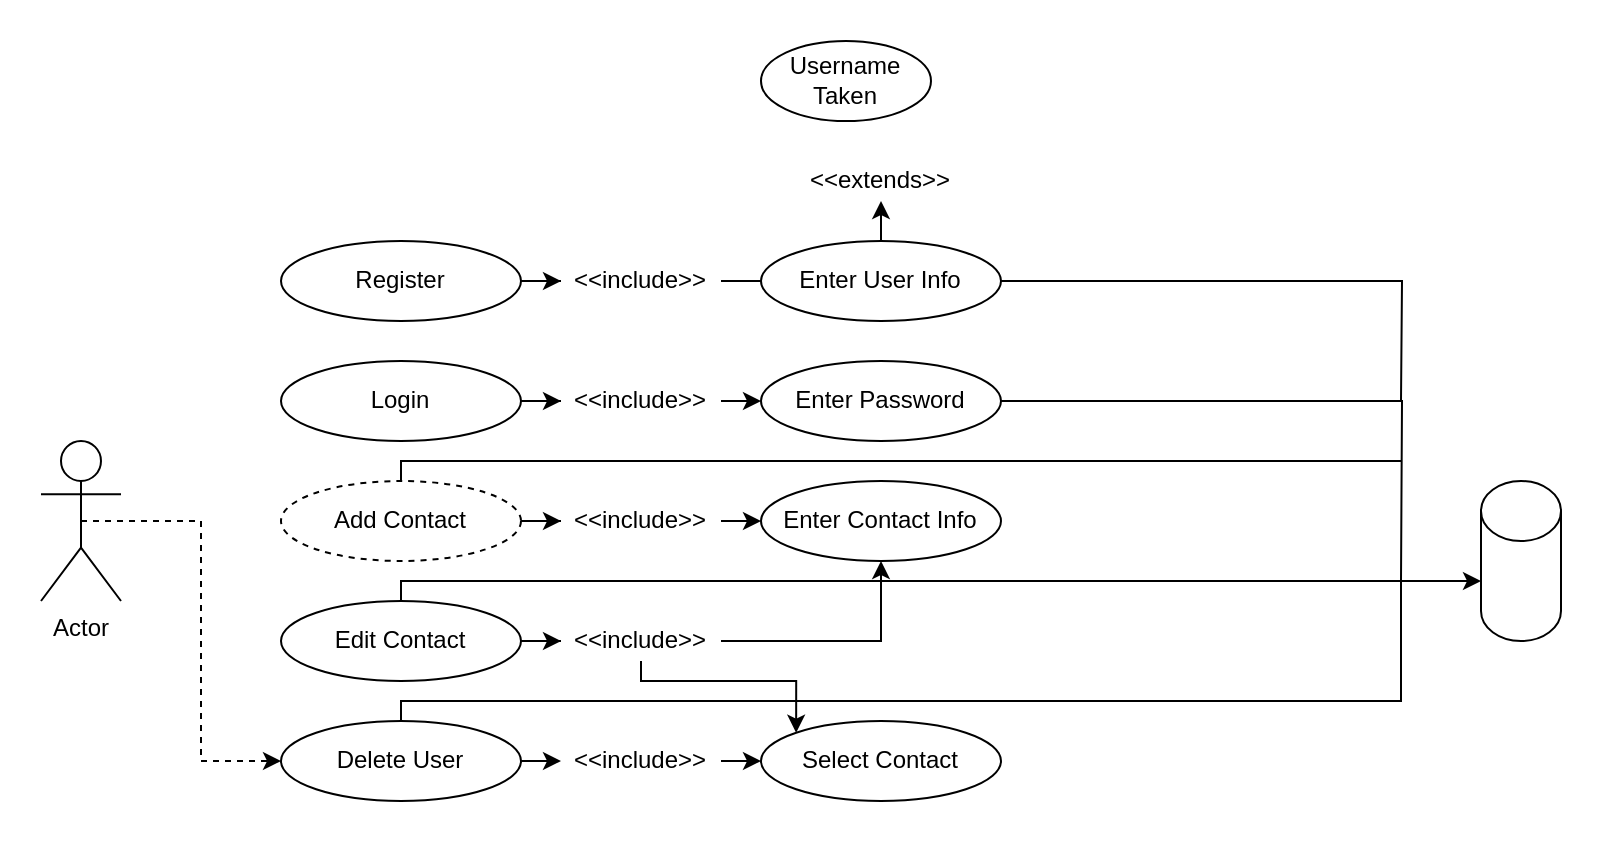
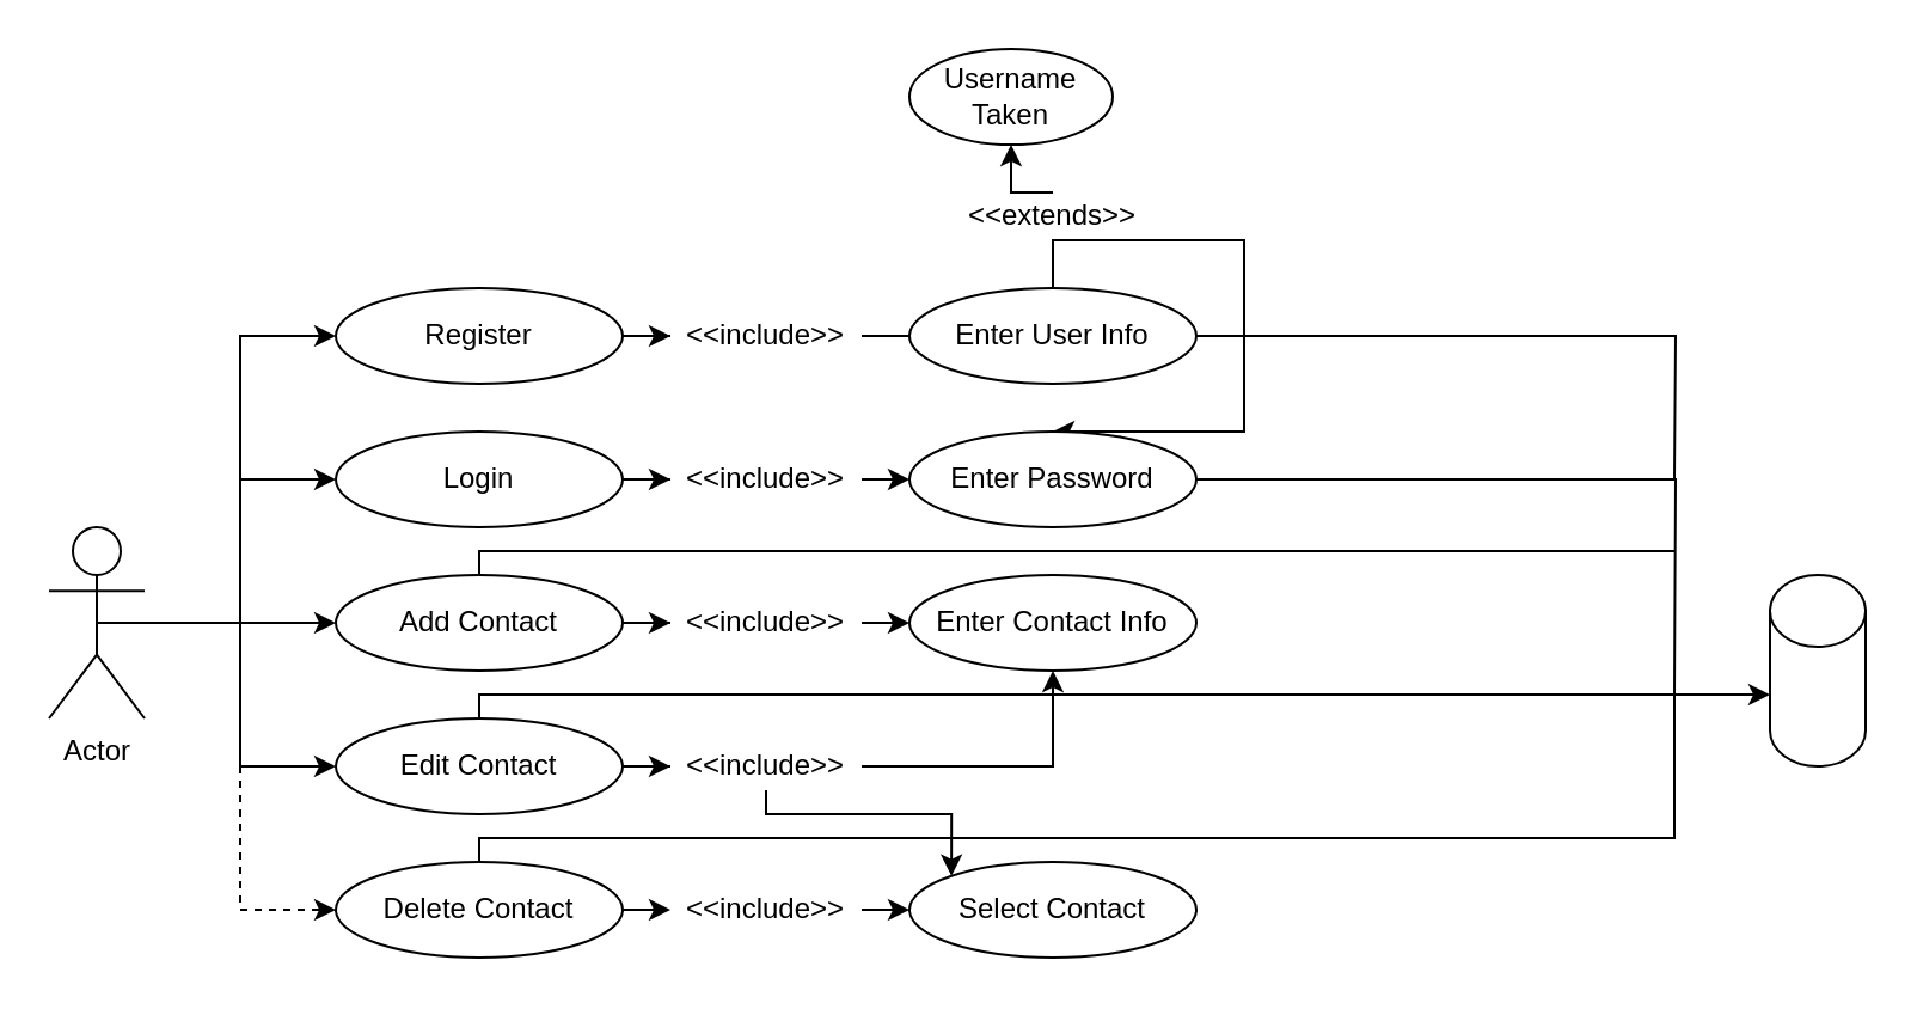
  <mxCell id="0" />
  <mxCell id="1" parent="0" />
+ <mxCell id="2" style="edgeStyle=orthogonalEdgeStyle;rounded=0;orthogonalLoop=1;jettySize=auto;html=1;exitX=0.5;exitY=0.5;exitDx=0;exitDy=0;exitPerimeter=0;" edge="1" parent="1" source="7" target="12"><mxGeometry relative="1" as="geometry"><Array as="points"><mxPoint x="100" y="260" /><mxPoint x="100" y="140" /></Array></mxGeometry></mxCell>
+ <mxCell id="3" style="edgeStyle=orthogonalEdgeStyle;rounded=0;orthogonalLoop=1;jettySize=auto;html=1;exitX=0.5;exitY=0.5;exitDx=0;exitDy=0;exitPerimeter=0;" edge="1" parent="1" source="7" target="10"><mxGeometry relative="1" as="geometry"><Array as="points"><mxPoint x="100" y="260" /><mxPoint x="100" y="200" /></Array></mxGeometry></mxCell>
+ <mxCell id="4" style="edgeStyle=orthogonalEdgeStyle;rounded=0;orthogonalLoop=1;jettySize=auto;html=1;exitX=0.5;exitY=0.5;exitDx=0;exitDy=0;exitPerimeter=0;entryX=0;entryY=0.5;entryDx=0;entryDy=0;" edge="1" parent="1" source="7" target="28"><mxGeometry relative="1" as="geometry" /></mxCell>
+ <mxCell id="5" style="edgeStyle=orthogonalEdgeStyle;rounded=0;orthogonalLoop=1;jettySize=auto;html=1;exitX=0.5;exitY=0.5;exitDx=0;exitDy=0;exitPerimeter=0;entryX=0;entryY=0.5;entryDx=0;entryDy=0;" edge="1" parent="1" source="7" target="34"><mxGeometry relative="1" as="geometry" /></mxCell>
  <mxCell id="6" style="edgeStyle=orthogonalEdgeStyle;rounded=0;orthogonalLoop=1;jettySize=auto;html=1;exitX=0.5;exitY=0.5;exitDx=0;exitDy=0;exitPerimeter=0;entryX=0;entryY=0.5;entryDx=0;entryDy=0;dashed=1;" edge="1" parent="1" source="7" target="40"><mxGeometry relative="1" as="geometry" /></mxCell>
  <mxCell id="7" value="Actor" style="shape=umlActor;verticalLabelPosition=bottom;verticalAlign=top;html=1;outlineConnect=0;" vertex="1" parent="1"><mxGeometry x="20" y="220" width="40" height="80" as="geometry" /></mxCell>
  <mxCell id="8" value="" style="shape=cylinder2;whiteSpace=wrap;html=1;boundedLbl=1;backgroundOutline=1;size=15;" vertex="1" parent="1"><mxGeometry x="740" y="240" width="40" height="80" as="geometry" /></mxCell>
  <mxCell id="9" style="edgeStyle=orthogonalEdgeStyle;rounded=0;orthogonalLoop=1;jettySize=auto;html=1;exitX=1;exitY=0.5;exitDx=0;exitDy=0;" edge="1" parent="1" source="10" target="25"><mxGeometry relative="1" as="geometry" /></mxCell>
  <mxCell id="10" value="Login" style="ellipse;whiteSpace=wrap;html=1;" vertex="1" parent="1"><mxGeometry x="140" y="180" width="120" height="40" as="geometry" /></mxCell>
  <mxCell id="11" style="edgeStyle=orthogonalEdgeStyle;rounded=0;orthogonalLoop=1;jettySize=auto;html=1;exitX=1;exitY=0.5;exitDx=0;exitDy=0;" edge="1" parent="1" source="12" target="21"><mxGeometry relative="1" as="geometry" /></mxCell>
  <mxCell id="12" value="Register" style="ellipse;whiteSpace=wrap;html=1;" vertex="1" parent="1"><mxGeometry x="140" y="120" width="120" height="40" as="geometry" /></mxCell>
  <mxCell id="13" style="edgeStyle=orthogonalEdgeStyle;rounded=0;orthogonalLoop=1;jettySize=auto;html=1;exitX=1;exitY=0.5;exitDx=0;exitDy=0;endArrow=none;endFill=0;" edge="1" parent="1" source="16"><mxGeometry relative="1" as="geometry"><mxPoint x="700" y="200" as="targetPoint" /></mxGeometry></mxCell>
  <mxCell id="14" value="Username Taken" style="ellipse;whiteSpace=wrap;html=1;" vertex="1" parent="1"><mxGeometry x="380" y="20" width="85" height="40" as="geometry" /></mxCell>
- <mxCell id="15" style="edgeStyle=orthogonalEdgeStyle;rounded=0;orthogonalLoop=1;jettySize=auto;html=1;exitX=0.5;exitY=0;exitDx=0;exitDy=0;entryX=0.5;entryY=1;entryDx=0;entryDy=0;endArrow=classic;endFill=1;" edge="1" parent="1" source="16" target="18"><mxGeometry relative="1" as="geometry" /></mxCell>
+ <mxCell id="15" style="edgeStyle=orthogonalEdgeStyle;rounded=0;orthogonalLoop=1;jettySize=auto;html=1;exitX=0.5;exitY=0;exitDx=0;exitDy=0;endArrow=classic;endFill=1;" edge="1" parent="1" source="16" target="23"><mxGeometry relative="1" as="geometry" /></mxCell>
  <mxCell id="16" value="Enter User Info" style="ellipse;whiteSpace=wrap;html=1;" vertex="1" parent="1"><mxGeometry x="380" y="120" width="120" height="40" as="geometry" /></mxCell>
+ <mxCell id="17" style="edgeStyle=orthogonalEdgeStyle;rounded=0;orthogonalLoop=1;jettySize=auto;html=1;exitX=0.5;exitY=0;exitDx=0;exitDy=0;entryX=0.5;entryY=1;entryDx=0;entryDy=0;endArrow=classic;endFill=1;" edge="1" parent="1" source="18" target="14"><mxGeometry relative="1" as="geometry" /></mxCell>
  <mxCell id="18" value="&amp;lt;&amp;lt;extends&amp;gt;&amp;gt;" style="text;html=1;strokeColor=none;fillColor=none;align=center;verticalAlign=middle;whiteSpace=wrap;rounded=0;" vertex="1" parent="1"><mxGeometry x="400" y="80" width="80" height="20" as="geometry" /></mxCell>
  <mxCell id="19" style="edgeStyle=orthogonalEdgeStyle;rounded=0;orthogonalLoop=1;jettySize=auto;html=1;exitX=0.5;exitY=1;exitDx=0;exitDy=0;" edge="1" parent="1" source="18" target="18"><mxGeometry relative="1" as="geometry" /></mxCell>
  <mxCell id="20" style="edgeStyle=orthogonalEdgeStyle;rounded=0;orthogonalLoop=1;jettySize=auto;html=1;exitX=1;exitY=0.5;exitDx=0;exitDy=0;entryX=0;entryY=0.5;entryDx=0;entryDy=0;endArrow=none;endFill=0;" edge="1" parent="1" source="21" target="16"><mxGeometry relative="1" as="geometry" /></mxCell>
  <mxCell id="21" value="&amp;lt;&amp;lt;include&amp;gt;&amp;gt;" style="text;html=1;strokeColor=none;fillColor=none;align=center;verticalAlign=middle;whiteSpace=wrap;rounded=0;" vertex="1" parent="1"><mxGeometry x="280" y="130" width="80" height="20" as="geometry" /></mxCell>
  <mxCell id="22" style="edgeStyle=orthogonalEdgeStyle;rounded=0;orthogonalLoop=1;jettySize=auto;html=1;exitX=1;exitY=0.5;exitDx=0;exitDy=0;endArrow=none;endFill=0;" edge="1" parent="1" source="23"><mxGeometry relative="1" as="geometry"><mxPoint x="700" y="290" as="targetPoint" /></mxGeometry></mxCell>
  <mxCell id="23" value="Enter Password" style="ellipse;whiteSpace=wrap;html=1;" vertex="1" parent="1"><mxGeometry x="380" y="180" width="120" height="40" as="geometry" /></mxCell>
  <mxCell id="24" style="edgeStyle=orthogonalEdgeStyle;rounded=0;orthogonalLoop=1;jettySize=auto;html=1;exitX=1;exitY=0.5;exitDx=0;exitDy=0;entryX=0;entryY=0.5;entryDx=0;entryDy=0;" edge="1" parent="1" source="25" target="23"><mxGeometry relative="1" as="geometry" /></mxCell>
  <mxCell id="25" value="&amp;lt;&amp;lt;include&amp;gt;&amp;gt;" style="text;html=1;strokeColor=none;fillColor=none;align=center;verticalAlign=middle;whiteSpace=wrap;rounded=0;" vertex="1" parent="1"><mxGeometry x="280" y="190" width="80" height="20" as="geometry" /></mxCell>
  <mxCell id="26" style="edgeStyle=orthogonalEdgeStyle;rounded=0;orthogonalLoop=1;jettySize=auto;html=1;exitX=1;exitY=0.5;exitDx=0;exitDy=0;" edge="1" parent="1" source="28" target="31"><mxGeometry relative="1" as="geometry" /></mxCell>
  <mxCell id="27" style="edgeStyle=orthogonalEdgeStyle;rounded=0;orthogonalLoop=1;jettySize=auto;html=1;exitX=0.5;exitY=0;exitDx=0;exitDy=0;endArrow=none;endFill=0;" edge="1" parent="1" source="28"><mxGeometry relative="1" as="geometry"><mxPoint x="700" y="230" as="targetPoint" /><Array as="points"><mxPoint x="200" y="230" /></Array></mxGeometry></mxCell>
- <mxCell id="28" value="Add Contact" style="ellipse;whiteSpace=wrap;html=1;dashed=1;" vertex="1" parent="1"><mxGeometry x="140" y="240" width="120" height="40" as="geometry" /></mxCell>
+ <mxCell id="28" value="Add Contact" style="ellipse;whiteSpace=wrap;html=1;" vertex="1" parent="1"><mxGeometry x="140" y="240" width="120" height="40" as="geometry" /></mxCell>
  <mxCell id="29" value="Enter Contact Info" style="ellipse;whiteSpace=wrap;html=1;" vertex="1" parent="1"><mxGeometry x="380" y="240" width="120" height="40" as="geometry" /></mxCell>
  <mxCell id="30" style="edgeStyle=orthogonalEdgeStyle;rounded=0;orthogonalLoop=1;jettySize=auto;html=1;exitX=1;exitY=0.5;exitDx=0;exitDy=0;entryX=0;entryY=0.5;entryDx=0;entryDy=0;" edge="1" parent="1" source="31" target="29"><mxGeometry relative="1" as="geometry" /></mxCell>
  <mxCell id="31" value="&amp;lt;&amp;lt;include&amp;gt;&amp;gt;" style="text;html=1;strokeColor=none;fillColor=none;align=center;verticalAlign=middle;whiteSpace=wrap;rounded=0;" vertex="1" parent="1"><mxGeometry x="280" y="250" width="80" height="20" as="geometry" /></mxCell>
  <mxCell id="32" style="edgeStyle=orthogonalEdgeStyle;rounded=0;orthogonalLoop=1;jettySize=auto;html=1;exitX=1;exitY=0.5;exitDx=0;exitDy=0;" edge="1" parent="1" source="34" target="37"><mxGeometry relative="1" as="geometry" /></mxCell>
  <mxCell id="33" style="edgeStyle=orthogonalEdgeStyle;rounded=0;orthogonalLoop=1;jettySize=auto;html=1;exitX=0.5;exitY=0;exitDx=0;exitDy=0;" edge="1" parent="1" source="34" target="8"><mxGeometry relative="1" as="geometry"><mxPoint x="200" y="290" as="targetPoint" /><Array as="points"><mxPoint x="200" y="290" /></Array></mxGeometry></mxCell>
  <mxCell id="34" value="Edit Contact" style="ellipse;whiteSpace=wrap;html=1;" vertex="1" parent="1"><mxGeometry x="140" y="300" width="120" height="40" as="geometry" /></mxCell>
  <mxCell id="35" style="edgeStyle=orthogonalEdgeStyle;rounded=0;orthogonalLoop=1;jettySize=auto;html=1;exitX=1;exitY=0.5;exitDx=0;exitDy=0;entryX=0.5;entryY=1;entryDx=0;entryDy=0;" edge="1" parent="1" source="37" target="29"><mxGeometry relative="1" as="geometry" /></mxCell>
  <mxCell id="36" style="edgeStyle=orthogonalEdgeStyle;rounded=0;orthogonalLoop=1;jettySize=auto;html=1;exitX=0.5;exitY=1;exitDx=0;exitDy=0;entryX=0;entryY=0;entryDx=0;entryDy=0;" edge="1" parent="1" source="37" target="42"><mxGeometry relative="1" as="geometry"><Array as="points"><mxPoint x="320" y="340" /><mxPoint x="398" y="340" /></Array></mxGeometry></mxCell>
  <mxCell id="37" value="&amp;lt;&amp;lt;include&amp;gt;&amp;gt;" style="text;html=1;strokeColor=none;fillColor=none;align=center;verticalAlign=middle;whiteSpace=wrap;rounded=0;" vertex="1" parent="1"><mxGeometry x="280" y="310" width="80" height="20" as="geometry" /></mxCell>
  <mxCell id="38" style="edgeStyle=orthogonalEdgeStyle;rounded=0;orthogonalLoop=1;jettySize=auto;html=1;exitX=1;exitY=0.5;exitDx=0;exitDy=0;entryX=0;entryY=0.5;entryDx=0;entryDy=0;" edge="1" parent="1" source="40" target="44"><mxGeometry relative="1" as="geometry" /></mxCell>
  <mxCell id="39" style="edgeStyle=orthogonalEdgeStyle;rounded=0;orthogonalLoop=1;jettySize=auto;html=1;exitX=0.5;exitY=0;exitDx=0;exitDy=0;endArrow=none;endFill=0;" edge="1" parent="1" source="40"><mxGeometry relative="1" as="geometry"><mxPoint x="700" y="290" as="targetPoint" /><Array as="points"><mxPoint x="200" y="350" /><mxPoint x="700" y="350" /></Array></mxGeometry></mxCell>
- <mxCell id="40" value="Delete User" style="ellipse;whiteSpace=wrap;html=1;" vertex="1" parent="1"><mxGeometry x="140" y="360" width="120" height="40" as="geometry" /></mxCell>
+ <mxCell id="40" value="Delete Contact" style="ellipse;whiteSpace=wrap;html=1;" vertex="1" parent="1"><mxGeometry x="140" y="360" width="120" height="40" as="geometry" /></mxCell>
  <mxCell id="41" style="edgeStyle=orthogonalEdgeStyle;rounded=0;orthogonalLoop=1;jettySize=auto;html=1;exitX=0.5;exitY=0;exitDx=0;exitDy=0;" edge="1" parent="1" source="42"><mxGeometry relative="1" as="geometry"><mxPoint x="440" y="360" as="targetPoint" /></mxGeometry></mxCell>
  <mxCell id="42" value="Select Contact" style="ellipse;whiteSpace=wrap;html=1;" vertex="1" parent="1"><mxGeometry x="380" y="360" width="120" height="40" as="geometry" /></mxCell>
  <mxCell id="43" style="edgeStyle=orthogonalEdgeStyle;rounded=0;orthogonalLoop=1;jettySize=auto;html=1;exitX=1;exitY=0.5;exitDx=0;exitDy=0;entryX=0;entryY=0.5;entryDx=0;entryDy=0;" edge="1" parent="1" source="44" target="42"><mxGeometry relative="1" as="geometry" /></mxCell>
  <mxCell id="44" value="&amp;lt;&amp;lt;include&amp;gt;&amp;gt;" style="text;html=1;strokeColor=none;fillColor=none;align=center;verticalAlign=middle;whiteSpace=wrap;rounded=0;" vertex="1" parent="1"><mxGeometry x="280" y="370" width="80" height="20" as="geometry" /></mxCell>
